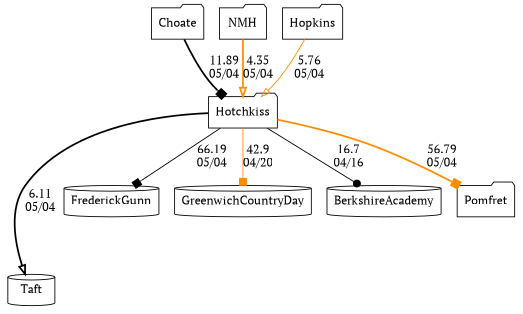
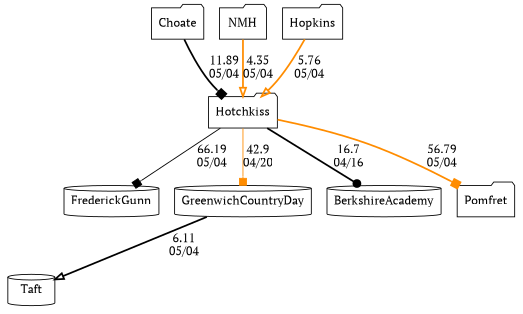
  digraph {
    fontname="PT Serif"
    node [fontname="PT Serif" shape=folder]
    edge [arrowhead=box color=black fontname="PT Serif" random=random style=bold]
    Taft [shape=cylinder]
    FrederickGunn [shape=cylinder]
    Choate
    Hotchkiss
    GreenwichCountryDay [shape=cylinder]
    BerkshireAcademy [shape=cylinder]
    Pomfret
    NMH
    Hopkins
    Choate -> Hotchkiss [label="11.89\n05/04" weight=89]
-   Hotchkiss -> Taft [arrowhead=onormal label="6.11\n05/04" weight=94]
+   GreenwichCountryDay -> Taft [arrowhead=onormal label="6.11\n05/04" weight=94]
    Hotchkiss -> FrederickGunn [label="66.19\n05/04" style=solid weight=34]
    Hotchkiss -> GreenwichCountryDay [color=darkorange label="42.9\n04/20" style=solid weight=58]
-   Hotchkiss -> BerkshireAcademy [arrowhead=dot label="16.7\n04/16" style=solid weight=84]
+   Hotchkiss -> BerkshireAcademy [arrowhead=dot label="16.7\n04/16" weight=84]
    Hotchkiss -> Pomfret [color=darkorange label="56.79\n05/04" weight=44]
    NMH -> Hotchkiss [arrowhead=onormal color=darkorange label="4.35\n05/04" weight=96]
-   Hopkins -> Hotchkiss [arrowhead=onormal color=darkorange label="5.76\n05/04" style=solid weight=95]
+   Hopkins -> Hotchkiss [arrowhead=onormal color=darkorange label="5.76\n05/04" weight=95]
  }
